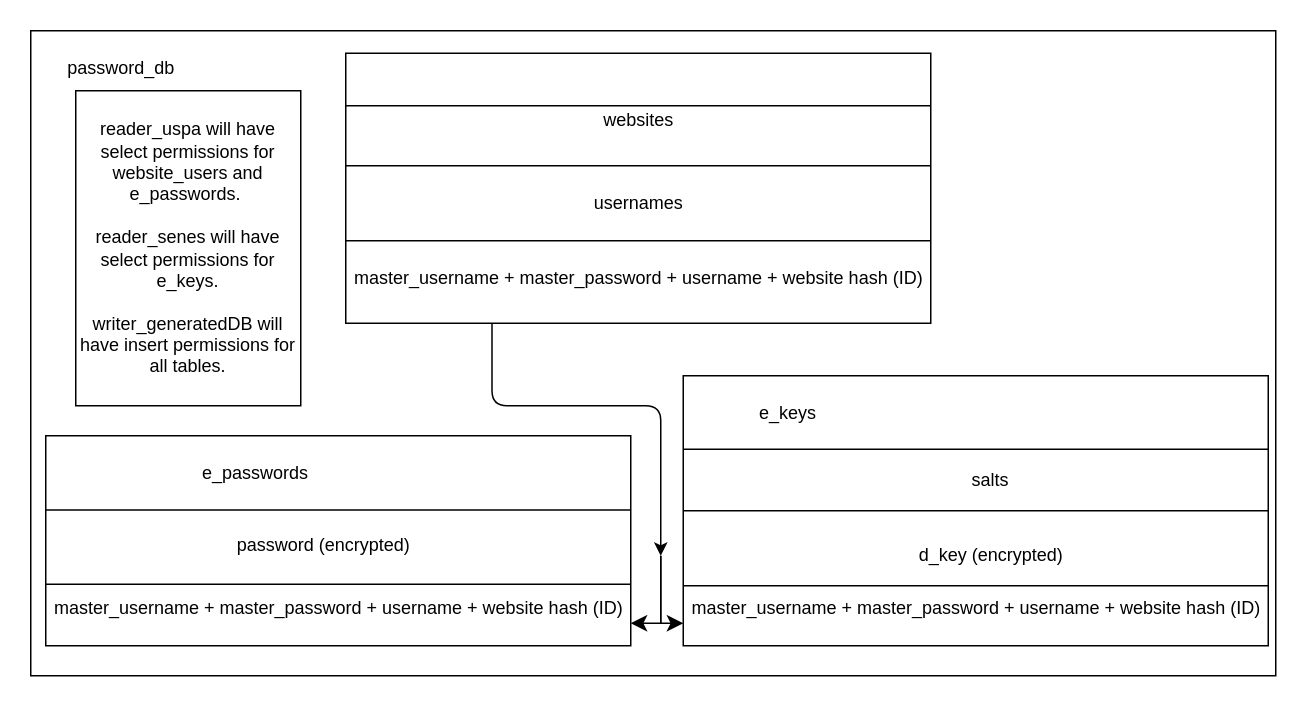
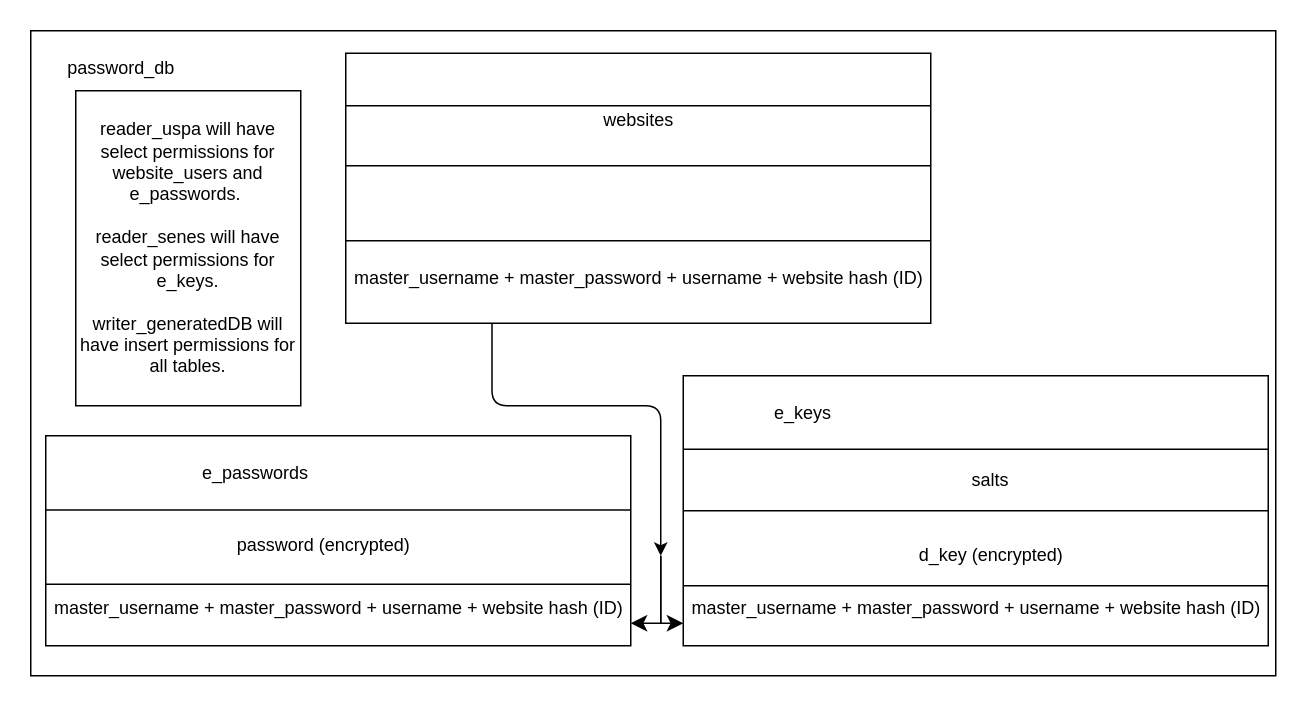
  <mxCell id="0" />
  <mxCell id="1" parent="0" />
  <mxCell id="2" value="" style="rounded=0;whiteSpace=wrap;html=1;" parent="1" vertex="1"><mxGeometry x="20" y="20" width="830" height="430" as="geometry" /></mxCell>
  <mxCell id="3" style="edgeStyle=elbowEdgeStyle;html=1;exitX=0.25;exitY=1;exitDx=0;exitDy=0;elbow=vertical;" parent="1" source="4" edge="1"><mxGeometry relative="1" as="geometry"><mxPoint x="440" y="370" as="targetPoint" /><Array as="points"><mxPoint x="410" y="270" /><mxPoint x="370" y="270" /></Array></mxGeometry></mxCell>
  <mxCell id="4" value="" style="rounded=0;whiteSpace=wrap;html=1;" parent="1" vertex="1"><mxGeometry x="230" y="35" width="390" height="180" as="geometry" /></mxCell>
  <mxCell id="5" value="" style="endArrow=none;html=1;" parent="1" edge="1"><mxGeometry width="50" height="50" relative="1" as="geometry"><mxPoint x="230" y="110" as="sourcePoint" /><mxPoint x="620" y="110" as="targetPoint" /><Array as="points"><mxPoint x="450" y="110" /></Array></mxGeometry></mxCell>
- <mxCell id="6" value="usernames" style="text;html=1;align=center;verticalAlign=middle;resizable=0;points=[];autosize=1;strokeColor=none;fillColor=none;" parent="1" vertex="1"><mxGeometry x="385" y="120" width="80" height="30" as="geometry" /></mxCell>
  <mxCell id="7" value="websites" style="text;html=1;align=center;verticalAlign=middle;resizable=0;points=[];autosize=1;strokeColor=none;fillColor=none;" parent="1" vertex="1"><mxGeometry x="390" y="65" width="70" height="30" as="geometry" /></mxCell>
  <mxCell id="8" value="master_username + master_password + username + website hash (ID)" style="text;html=1;align=center;verticalAlign=middle;resizable=0;points=[];autosize=1;strokeColor=none;fillColor=none;" parent="1" vertex="1"><mxGeometry x="225" y="170" width="400" height="30" as="geometry" /></mxCell>
  <mxCell id="9" value="" style="rounded=0;whiteSpace=wrap;html=1;" parent="1" vertex="1"><mxGeometry x="30" y="290" width="390" height="140" as="geometry" /></mxCell>
  <mxCell id="10" value="e_passwords" style="text;html=1;strokeColor=none;fillColor=none;align=center;verticalAlign=middle;whiteSpace=wrap;rounded=0;" parent="1" vertex="1"><mxGeometry x="140" y="300" width="60" height="30" as="geometry" /></mxCell>
  <mxCell id="11" value="password (encrypted)" style="text;html=1;align=center;verticalAlign=middle;resizable=0;points=[];autosize=1;strokeColor=none;fillColor=none;" parent="1" vertex="1"><mxGeometry x="145" y="348" width="140" height="30" as="geometry" /></mxCell>
  <mxCell id="12" value="master_username + master_password + username + website hash (ID)" style="text;html=1;align=center;verticalAlign=middle;resizable=0;points=[];autosize=1;strokeColor=none;fillColor=none;" parent="1" vertex="1"><mxGeometry x="25" y="390" width="400" height="30" as="geometry" /></mxCell>
  <mxCell id="13" value="" style="rounded=0;whiteSpace=wrap;html=1;" parent="1" vertex="1"><mxGeometry x="455" y="250" width="390" height="180" as="geometry" /></mxCell>
- <mxCell id="14" value="e_keys" style="text;html=1;strokeColor=none;fillColor=none;align=center;verticalAlign=middle;whiteSpace=wrap;rounded=0;" parent="1" vertex="1"><mxGeometry x="495" y="260" width="60" height="30" as="geometry" /></mxCell>
+ <mxCell id="14" value="e_keys" style="text;html=1;strokeColor=none;fillColor=none;align=center;verticalAlign=middle;whiteSpace=wrap;rounded=0;" parent="1" vertex="1"><mxGeometry x="505" y="260" width="60" height="30" as="geometry" /></mxCell>
  <mxCell id="15" value="d_key (encrypted)" style="text;html=1;align=center;verticalAlign=middle;resizable=0;points=[];autosize=1;strokeColor=none;fillColor=none;" parent="1" vertex="1"><mxGeometry x="600" y="355" width="120" height="30" as="geometry" /></mxCell>
  <mxCell id="16" value="master_username + master_password + username + website hash (ID)" style="text;html=1;align=center;verticalAlign=middle;resizable=0;points=[];autosize=1;strokeColor=none;fillColor=none;" parent="1" vertex="1"><mxGeometry x="450" y="390" width="400" height="30" as="geometry" /></mxCell>
  <mxCell id="17" value="password_db" style="text;html=1;align=center;verticalAlign=middle;resizable=0;points=[];autosize=1;strokeColor=none;fillColor=none;" parent="1" vertex="1"><mxGeometry x="30" y="30" width="100" height="30" as="geometry" /></mxCell>
  <mxCell id="18" value="salts" style="text;html=1;strokeColor=none;fillColor=none;align=center;verticalAlign=middle;whiteSpace=wrap;rounded=0;" parent="1" vertex="1"><mxGeometry x="630" y="305" width="60" height="30" as="geometry" /></mxCell>
  <mxCell id="19" value="reader_uspa will have select permissions for website_users and e_passwords.&amp;nbsp;&lt;br&gt;&lt;br&gt;reader_senes will have select permissions for e_keys.&lt;br&gt;&lt;br&gt;writer_generatedDB will have insert permissions for all tables." style="rounded=0;whiteSpace=wrap;html=1;" vertex="1" parent="1"><mxGeometry x="50" y="60" width="150" height="210" as="geometry" /></mxCell>
  <mxCell id="20" value="" style="endArrow=none;html=1;" edge="1" parent="1"><mxGeometry width="50" height="50" relative="1" as="geometry"><mxPoint x="230" y="160" as="sourcePoint" /><mxPoint x="620" y="160" as="targetPoint" /><Array as="points"><mxPoint x="450" y="160" /></Array></mxGeometry></mxCell>
  <mxCell id="21" value="" style="endArrow=none;html=1;" edge="1" parent="1"><mxGeometry width="50" height="50" relative="1" as="geometry"><mxPoint x="230" y="70" as="sourcePoint" /><mxPoint x="620" y="70" as="targetPoint" /><Array as="points"><mxPoint x="450" y="70" /></Array></mxGeometry></mxCell>
  <mxCell id="22" value="" style="endArrow=none;html=1;" edge="1" parent="1"><mxGeometry width="50" height="50" relative="1" as="geometry"><mxPoint x="455" y="299" as="sourcePoint" /><mxPoint x="845" y="299" as="targetPoint" /><Array as="points"><mxPoint x="675" y="299" /></Array></mxGeometry></mxCell>
  <mxCell id="23" value="" style="endArrow=none;html=1;" edge="1" parent="1"><mxGeometry width="50" height="50" relative="1" as="geometry"><mxPoint x="455" y="340" as="sourcePoint" /><mxPoint x="845" y="340" as="targetPoint" /><Array as="points"><mxPoint x="675" y="340" /></Array></mxGeometry></mxCell>
  <mxCell id="24" value="" style="endArrow=none;html=1;" edge="1" parent="1"><mxGeometry width="50" height="50" relative="1" as="geometry"><mxPoint x="30" y="339.5" as="sourcePoint" /><mxPoint x="420" y="339.5" as="targetPoint" /><Array as="points"><mxPoint x="250" y="339.5" /></Array></mxGeometry></mxCell>
  <mxCell id="25" value="" style="endArrow=none;html=1;" edge="1" parent="1"><mxGeometry width="50" height="50" relative="1" as="geometry"><mxPoint x="30" y="389" as="sourcePoint" /><mxPoint x="420" y="389" as="targetPoint" /><Array as="points"><mxPoint x="250" y="389" /></Array></mxGeometry></mxCell>
  <mxCell id="26" value="" style="endArrow=none;html=1;" edge="1" parent="1"><mxGeometry width="50" height="50" relative="1" as="geometry"><mxPoint x="455" y="390" as="sourcePoint" /><mxPoint x="845" y="390" as="targetPoint" /><Array as="points"><mxPoint x="675" y="390" /></Array></mxGeometry></mxCell>
  <mxCell id="27" value="" style="edgeStyle=elbowEdgeStyle;elbow=horizontal;endArrow=classic;html=1;curved=0;rounded=0;endSize=8;startSize=8;" edge="1" parent="1"><mxGeometry width="50" height="50" relative="1" as="geometry"><mxPoint x="440" y="370" as="sourcePoint" /><mxPoint x="420" y="415" as="targetPoint" /><Array as="points"><mxPoint x="440" y="420" /></Array></mxGeometry></mxCell>
  <mxCell id="28" value="" style="edgeStyle=elbowEdgeStyle;elbow=horizontal;endArrow=classic;html=1;curved=0;rounded=0;endSize=8;startSize=8;" edge="1" parent="1"><mxGeometry width="50" height="50" relative="1" as="geometry"><mxPoint x="440" y="370" as="sourcePoint" /><mxPoint x="455" y="415" as="targetPoint" /><Array as="points"><mxPoint x="440" y="415" /></Array></mxGeometry></mxCell>
